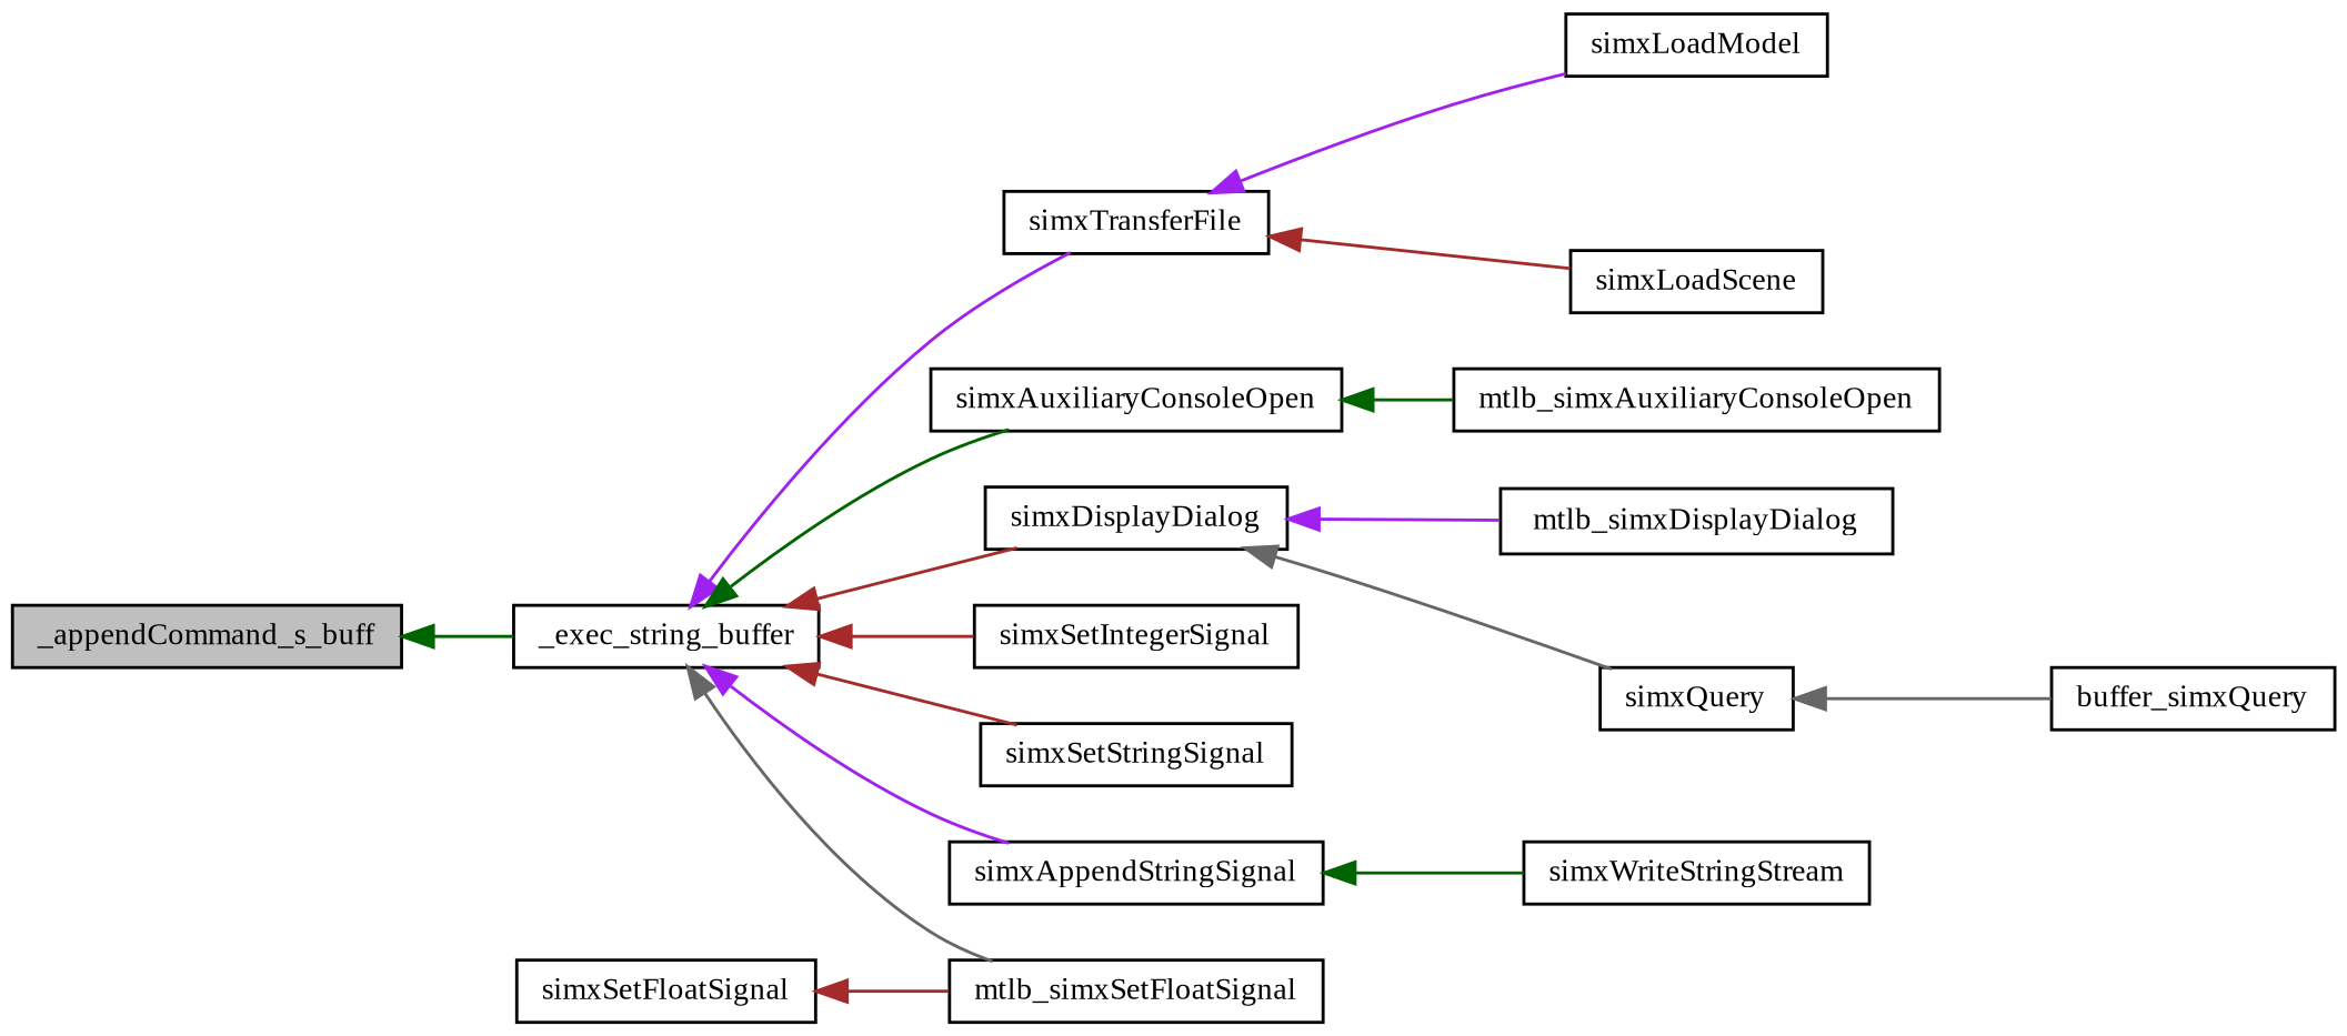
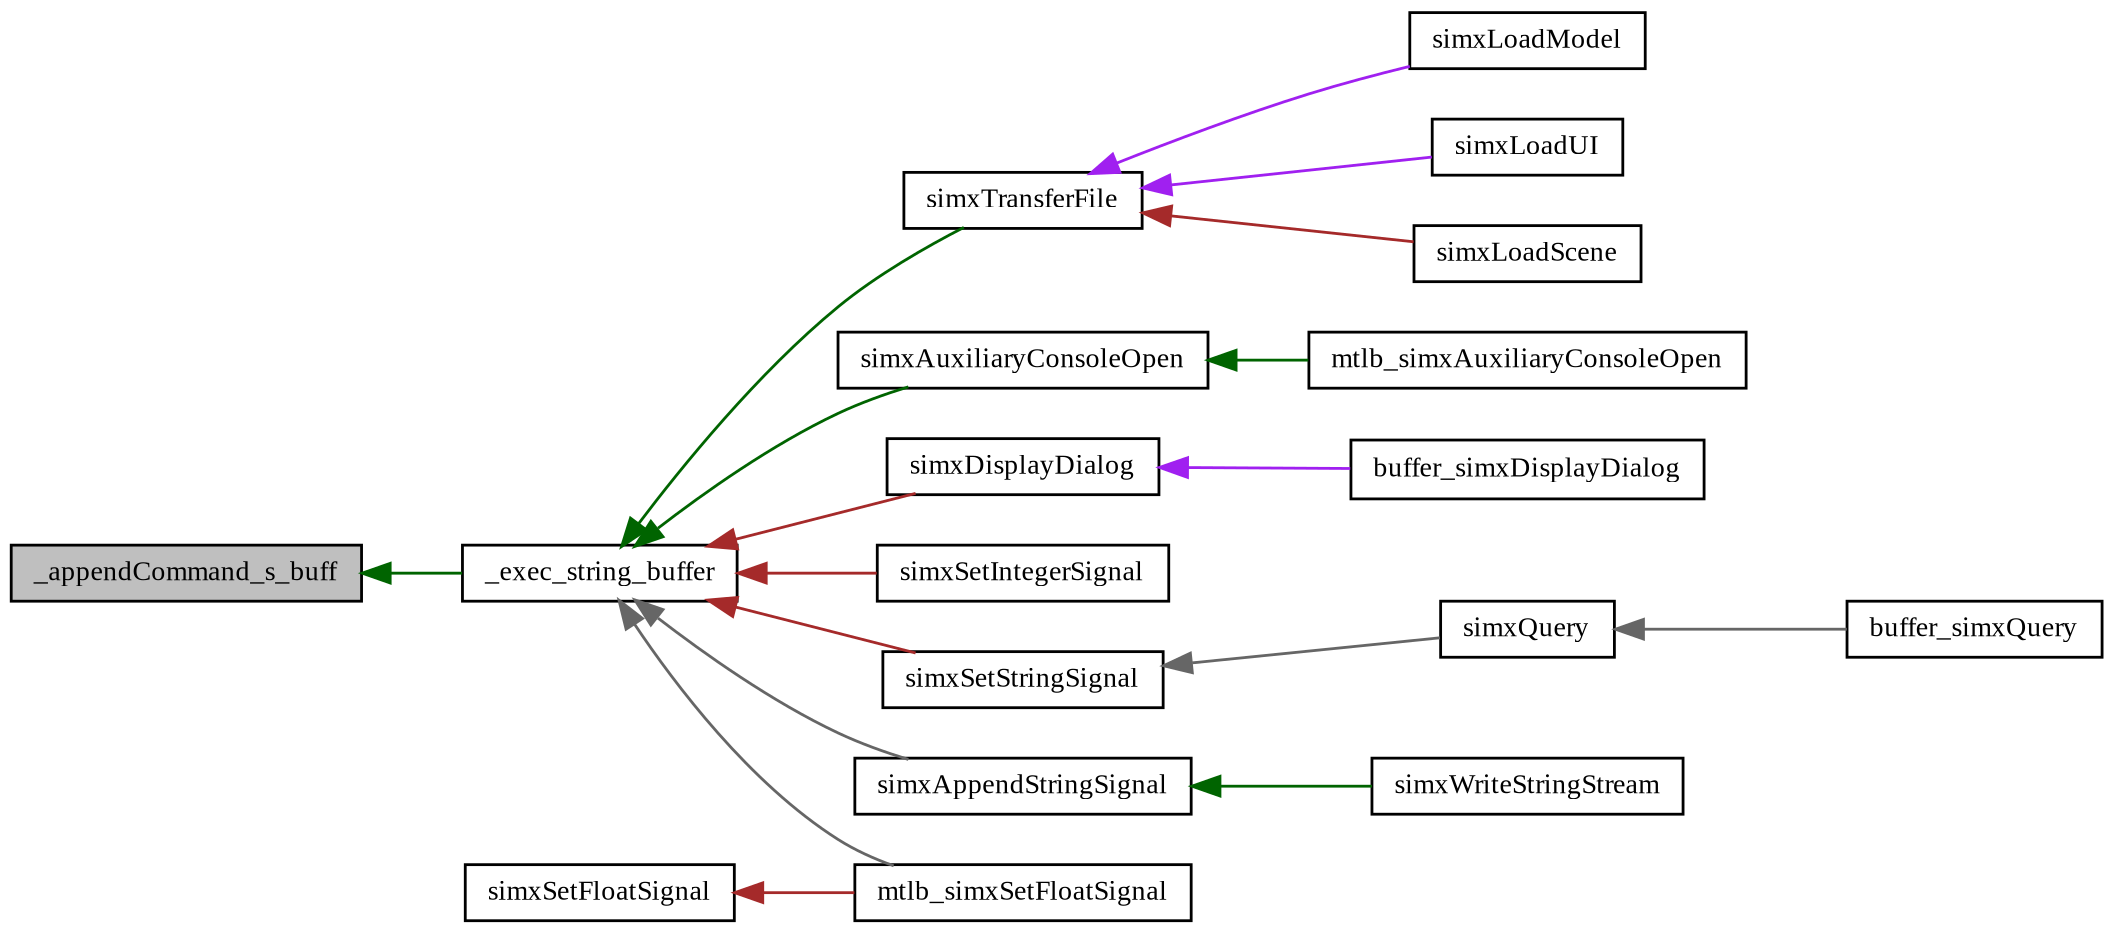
  digraph {
    fontname="Liberation Serif"
    rankdir=LR
    node [color=black fillcolor=white fontname="Liberation Serif" fontsize=10 shape=record style=filled]
    edge [color=darkgreen dir=back fontname="Liberation Serif" fontsize=10 labelfontname=Helvetica labelfontsize=10 style=solid]
    n1 [fillcolor=grey75 fontcolor=black height=0.2 label=_appendCommand_s_buff width=0.4]
    n2 [height=0.2 label=_exec_string_buffer width=0.4]
    n3 [height=0.2 label=simxTransferFile width=0.4]
    n4 [height=0.2 label=simxAuxiliaryConsoleOpen width=0.4]
    n5 [height=0.2 label=simxDisplayDialog width=0.4]
    n6 [height=0.2 label=simxSetIntegerSignal width=0.4]
    n7 [height=0.2 label=simxSetStringSignal width=0.4]
    n8 [height=0.2 label=simxAppendStringSignal width=0.4]
    n9 [height=0.2 label=mtlb_simxSetFloatSignal width=0.4]
    n10 [height=0.2 label=simxLoadModel width=0.4]
+   n11 [height=0.2 label=simxLoadUI width=0.4]
    n12 [height=0.2 label=simxLoadScene width=0.4]
    n13 [height=0.2 label=mtlb_simxAuxiliaryConsoleOpen width=0.4]
-   n14 [height=0.2 label=mtlb_simxDisplayDialog width=0.4]
+   n14 [height=0.2 label=buffer_simxDisplayDialog width=0.4]
    n15 [height=0.2 label=simxSetFloatSignal width=0.4]
    n16 [height=0.2 label=simxQuery width=0.4]
    n17 [height=0.2 label=simxWriteStringStream width=0.4]
    n18 [height=0.2 label=buffer_simxQuery width=0.4]
    n1 -> n2
-   n2 -> n3 [color=purple]
+   n2 -> n3
    n2 -> n4
    n2 -> n5 [color=brown]
    n2 -> n6 [color=brown]
    n2 -> n7 [color=brown]
-   n2 -> n8 [color=purple]
+   n2 -> n8 [color=gray40]
    n2 -> n9 [color=gray40]
    n3 -> n10 [color=purple]
+   n3 -> n11 [color=purple]
    n3 -> n12 [color=brown]
    n4 -> n13
    n5 -> n14 [color=purple]
-   n5 -> n16 [color=gray40]
+   n7 -> n16 [color=gray40]
    n8 -> n17
    n15 -> n9 [color=brown]
    n16 -> n18 [color=gray40]
  }
